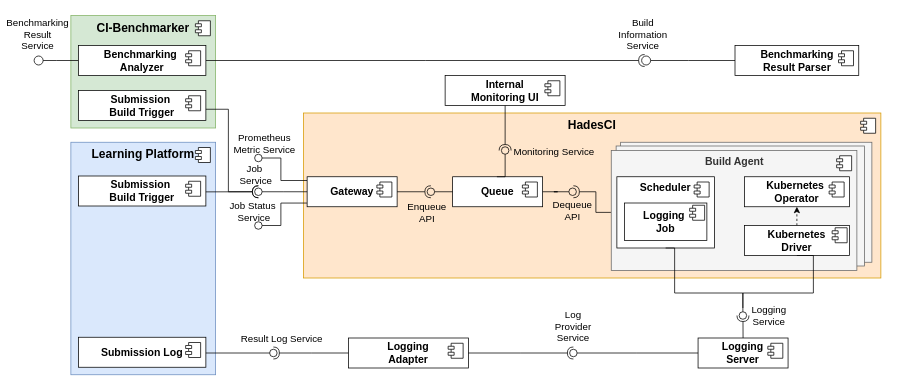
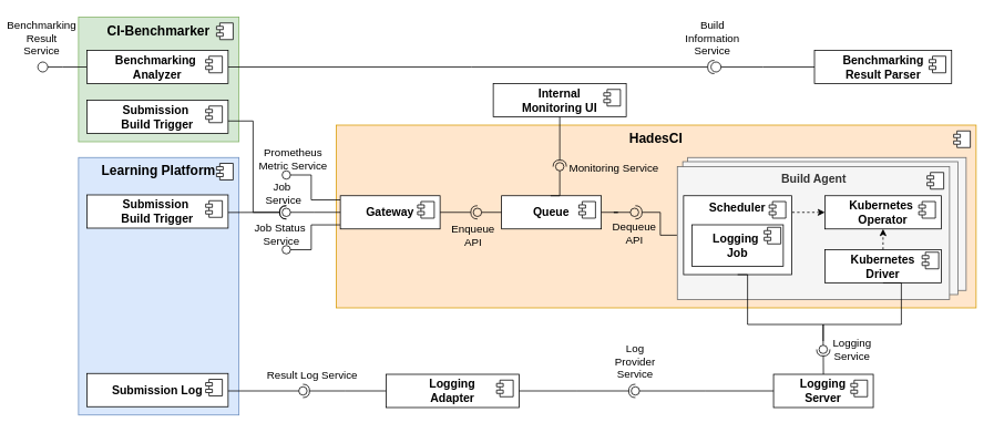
  <mxCell id="0" />
  <mxCell id="1" parent="0" />
  <mxCell id="2" value="&lt;div&gt;&lt;b&gt;HadesCI&lt;/b&gt;&lt;/div&gt;" style="html=1;dropTarget=0;whiteSpace=wrap;verticalAlign=top;fillColor=#ffe6cc;strokeColor=#d79b00;fontSize=16;" parent="1" vertex="1"><mxGeometry x="404" y="150" width="770" height="220" as="geometry" /></mxCell>
  <mxCell id="3" value="" style="shape=module;jettyWidth=8;jettyHeight=4;" parent="2" vertex="1"><mxGeometry x="1" width="20" height="20" relative="1" as="geometry"><mxPoint x="-27" y="7" as="offset" /></mxGeometry></mxCell>
  <mxCell id="4" value="" style="html=1;dropTarget=0;whiteSpace=wrap;horizontal=1;verticalAlign=top;fillColor=#f5f5f5;fontColor=#333333;strokeColor=#666666;" parent="1" vertex="1"><mxGeometry x="827" y="189" width="335" height="160" as="geometry" /></mxCell>
  <mxCell id="5" value="" style="html=1;dropTarget=0;whiteSpace=wrap;horizontal=1;verticalAlign=top;fillColor=#f5f5f5;fontColor=#333333;strokeColor=#666666;" parent="1" vertex="1"><mxGeometry x="821" y="194" width="331" height="160" as="geometry" /></mxCell>
  <mxCell id="6" value="&lt;div&gt;&lt;b&gt;Learning Platform&lt;/b&gt;&lt;/div&gt;" style="html=1;dropTarget=0;whiteSpace=wrap;verticalAlign=top;fillColor=#dae8fc;strokeColor=#6c8ebf;fontSize=16;" parent="1" vertex="1"><mxGeometry x="94" y="189" width="193" height="310" as="geometry" /></mxCell>
  <mxCell id="7" value="" style="shape=module;jettyWidth=8;jettyHeight=4;" parent="6" vertex="1"><mxGeometry x="1" width="20" height="20" relative="1" as="geometry"><mxPoint x="-27" y="7" as="offset" /></mxGeometry></mxCell>
  <mxCell id="8" value="" style="rounded=0;orthogonalLoop=1;jettySize=auto;html=1;endArrow=oval;endFill=0;sketch=0;sourcePerimeterSpacing=0;targetPerimeterSpacing=0;endSize=10;edgeStyle=orthogonalEdgeStyle;" parent="1" source="16" edge="1"><mxGeometry relative="1" as="geometry"><mxPoint x="334" y="265" as="sourcePoint" /><mxPoint x="344" y="210" as="targetPoint" /><Array as="points"><mxPoint x="374" y="240" /><mxPoint x="374" y="210" /></Array></mxGeometry></mxCell>
  <mxCell id="9" value="Prometheus&lt;div&gt;Metric Service&lt;/div&gt;" style="edgeLabel;html=1;align=center;verticalAlign=middle;resizable=0;points=[];labelBackgroundColor=none;fontSize=13;" parent="8" vertex="1" connectable="0"><mxGeometry x="0.967" y="-3" relative="1" as="geometry"><mxPoint x="5" y="-17" as="offset" /></mxGeometry></mxCell>
  <mxCell id="10" value="" style="rounded=0;orthogonalLoop=1;jettySize=auto;html=1;endArrow=oval;endFill=0;sketch=0;sourcePerimeterSpacing=0;targetPerimeterSpacing=0;endSize=10;edgeStyle=orthogonalEdgeStyle;exitX=-0.002;exitY=0.877;exitDx=0;exitDy=0;exitPerimeter=0;" parent="1" source="16" edge="1"><mxGeometry relative="1" as="geometry"><mxPoint x="324" y="260" as="sourcePoint" /><mxPoint x="344" y="300" as="targetPoint" /><Array as="points"><mxPoint x="374" y="270" /><mxPoint x="374" y="300" /></Array></mxGeometry></mxCell>
  <mxCell id="11" value="Job Status&amp;nbsp;&lt;div&gt;&lt;span style=&quot;background-color: transparent; color: light-dark(rgb(0, 0, 0), rgb(255, 255, 255));&quot;&gt;Service&lt;/span&gt;&lt;/div&gt;" style="edgeLabel;html=1;align=center;verticalAlign=middle;resizable=0;points=[];labelBackgroundColor=none;fontSize=13;" parent="10" vertex="1" connectable="0"><mxGeometry x="0.967" y="-3" relative="1" as="geometry"><mxPoint x="-8" y="-17" as="offset" /></mxGeometry></mxCell>
  <mxCell id="12" value="&lt;b style=&quot;background-color: initial;&quot;&gt;Logging&lt;/b&gt;&lt;div&gt;&lt;b style=&quot;background-color: initial;&quot;&gt;Adapter&lt;/b&gt;&lt;/div&gt;" style="html=1;dropTarget=0;whiteSpace=wrap;fontSize=14;" parent="1" vertex="1"><mxGeometry x="464" y="450" width="160" height="40" as="geometry" /></mxCell>
  <mxCell id="13" value="" style="shape=module;jettyWidth=8;jettyHeight=4;" parent="12" vertex="1"><mxGeometry x="1" width="20" height="20" relative="1" as="geometry"><mxPoint x="-27" y="7" as="offset" /></mxGeometry></mxCell>
  <mxCell id="14" value="&lt;b&gt;Build Agent&lt;/b&gt;" style="html=1;dropTarget=0;whiteSpace=wrap;horizontal=1;verticalAlign=top;fillColor=#f5f5f5;fontColor=#333333;strokeColor=#666666;fontSize=14;" parent="1" vertex="1"><mxGeometry x="814.5" y="200" width="327.5" height="160" as="geometry" /></mxCell>
  <mxCell id="15" value="" style="shape=module;jettyWidth=8;jettyHeight=4;" parent="14" vertex="1"><mxGeometry x="1" width="20" height="20" relative="1" as="geometry"><mxPoint x="-27" y="7" as="offset" /></mxGeometry></mxCell>
  <mxCell id="16" value="&lt;div&gt;&lt;b&gt;Gateway&lt;/b&gt;&lt;/div&gt;" style="html=1;dropTarget=0;whiteSpace=wrap;fontSize=14;" parent="1" vertex="1"><mxGeometry x="409" y="235" width="120" height="40" as="geometry" /></mxCell>
  <mxCell id="17" value="" style="shape=module;jettyWidth=8;jettyHeight=4;" parent="16" vertex="1"><mxGeometry x="1" width="20" height="20" relative="1" as="geometry"><mxPoint x="-27" y="7" as="offset" /></mxGeometry></mxCell>
  <mxCell id="18" value="&lt;b&gt;Queue&lt;/b&gt;" style="html=1;dropTarget=0;whiteSpace=wrap;fontSize=14;" parent="1" vertex="1"><mxGeometry x="603" y="235" width="120" height="40" as="geometry" /></mxCell>
  <mxCell id="19" value="" style="shape=module;jettyWidth=8;jettyHeight=4;" parent="18" vertex="1"><mxGeometry x="1" width="20" height="20" relative="1" as="geometry"><mxPoint x="-27" y="7" as="offset" /></mxGeometry></mxCell>
  <mxCell id="20" value="&lt;b&gt;Scheduler&lt;/b&gt;" style="html=1;dropTarget=0;whiteSpace=wrap;verticalAlign=top;fontSize=14;" parent="1" vertex="1"><mxGeometry x="822" y="235" width="130" height="95" as="geometry" /></mxCell>
  <mxCell id="21" value="" style="shape=module;jettyWidth=8;jettyHeight=4;" parent="20" vertex="1"><mxGeometry x="1" width="20" height="20" relative="1" as="geometry"><mxPoint x="-27" y="7" as="offset" /></mxGeometry></mxCell>
  <mxCell id="22" value="&lt;b&gt;Kubernetes&amp;nbsp;&lt;/b&gt;&lt;div&gt;&lt;b&gt;Operator&lt;/b&gt;&lt;/div&gt;" style="html=1;dropTarget=0;whiteSpace=wrap;fontSize=14;" parent="1" vertex="1"><mxGeometry x="992" y="235" width="140" height="40" as="geometry" /></mxCell>
  <mxCell id="23" value="" style="shape=module;jettyWidth=8;jettyHeight=4;" parent="22" vertex="1"><mxGeometry x="1" width="20" height="20" relative="1" as="geometry"><mxPoint x="-27" y="7" as="offset" /></mxGeometry></mxCell>
  <mxCell id="24" value="" style="rounded=0;orthogonalLoop=1;jettySize=auto;html=1;endArrow=halfCircle;endFill=0;endSize=6;strokeWidth=1;sketch=0;exitX=1;exitY=0.5;exitDx=0;exitDy=0;edgeStyle=orthogonalEdgeStyle;" parent="1" source="16" edge="1"><mxGeometry relative="1" as="geometry"><mxPoint x="684" y="370" as="sourcePoint" /><mxPoint x="574" y="255" as="targetPoint" /></mxGeometry></mxCell>
  <mxCell id="25" value="" style="rounded=0;orthogonalLoop=1;jettySize=auto;html=1;endArrow=oval;endFill=0;sketch=0;sourcePerimeterSpacing=0;targetPerimeterSpacing=0;endSize=10;exitX=0;exitY=0.5;exitDx=0;exitDy=0;edgeStyle=orthogonalEdgeStyle;" parent="1" source="18" edge="1"><mxGeometry relative="1" as="geometry"><mxPoint x="514" y="305" as="sourcePoint" /><mxPoint x="574" y="255" as="targetPoint" /></mxGeometry></mxCell>
  <mxCell id="26" value="" style="ellipse;whiteSpace=wrap;html=1;align=center;aspect=fixed;fillColor=none;strokeColor=none;resizable=0;perimeter=centerPerimeter;rotatable=0;allowArrows=0;points=[];outlineConnect=1;" parent="1" vertex="1"><mxGeometry x="529" y="300" width="10" height="10" as="geometry" /></mxCell>
  <mxCell id="27" value="" style="rounded=0;orthogonalLoop=1;jettySize=auto;html=1;endArrow=halfCircle;endFill=0;endSize=6;strokeWidth=1;sketch=0;exitX=0;exitY=0.5;exitDx=0;exitDy=0;edgeStyle=orthogonalEdgeStyle;" parent="1" edge="1"><mxGeometry relative="1" as="geometry"><mxPoint x="814" y="282.5" as="sourcePoint" /><mxPoint x="764" y="255" as="targetPoint" /><Array as="points"><mxPoint x="794" y="283" /><mxPoint x="794" y="255" /></Array></mxGeometry></mxCell>
  <mxCell id="28" value="" style="rounded=0;orthogonalLoop=1;jettySize=auto;html=1;endArrow=oval;endFill=0;sketch=0;sourcePerimeterSpacing=0;targetPerimeterSpacing=0;endSize=10;exitX=1;exitY=0.5;exitDx=0;exitDy=0;edgeStyle=orthogonalEdgeStyle;" parent="1" source="18" target="29" edge="1"><mxGeometry relative="1" as="geometry"><mxPoint x="744" y="255" as="sourcePoint" /></mxGeometry></mxCell>
  <mxCell id="29" value="" style="ellipse;whiteSpace=wrap;html=1;align=center;aspect=fixed;fillColor=none;strokeColor=none;resizable=0;perimeter=centerPerimeter;rotatable=0;allowArrows=0;points=[];outlineConnect=1;" parent="1" vertex="1"><mxGeometry x="758" y="250" width="10" height="10" as="geometry" /></mxCell>
+ <mxCell id="30" value="" style="endArrow=none;dashed=1;endFill=0;endSize=12;html=1;rounded=0;exitX=0;exitY=0.5;exitDx=0;exitDy=0;edgeStyle=orthogonalEdgeStyle;startArrow=classic;startFill=1;" parent="1" source="22" target="20" edge="1"><mxGeometry width="160" relative="1" as="geometry"><mxPoint x="892" y="270" as="sourcePoint" /><mxPoint x="732" y="270" as="targetPoint" /><Array as="points"><mxPoint x="962" y="255" /><mxPoint x="962" y="255" /></Array></mxGeometry></mxCell>
  <mxCell id="31" value="Enqueue API" style="text;html=1;align=center;verticalAlign=middle;whiteSpace=wrap;rounded=0;fontSize=13;" parent="1" vertex="1"><mxGeometry x="539" y="267.5" width="60" height="30" as="geometry" /></mxCell>
  <mxCell id="32" value="Dequeue API" style="text;html=1;align=center;verticalAlign=middle;whiteSpace=wrap;rounded=0;fontSize=13;" parent="1" vertex="1"><mxGeometry x="733" y="265" width="60" height="30" as="geometry" /></mxCell>
  <mxCell id="33" value="" style="rounded=0;orthogonalLoop=1;jettySize=auto;html=1;endArrow=oval;endFill=0;sketch=0;sourcePerimeterSpacing=0;targetPerimeterSpacing=0;endSize=10;edgeStyle=orthogonalEdgeStyle;" parent="1" source="16" edge="1"><mxGeometry relative="1" as="geometry"><mxPoint x="724" y="335" as="sourcePoint" /><mxPoint x="344" y="255" as="targetPoint" /><Array as="points" /></mxGeometry></mxCell>
  <mxCell id="34" value="" style="ellipse;whiteSpace=wrap;html=1;align=center;aspect=fixed;fillColor=none;strokeColor=none;resizable=0;perimeter=centerPerimeter;rotatable=0;allowArrows=0;points=[];outlineConnect=1;" parent="1" vertex="1"><mxGeometry x="739" y="330" width="10" height="10" as="geometry" /></mxCell>
  <mxCell id="35" value="Job&amp;nbsp;&lt;div&gt;Service&lt;/div&gt;" style="text;html=1;align=center;verticalAlign=middle;whiteSpace=wrap;rounded=0;fontSize=13;" parent="1" vertex="1"><mxGeometry x="306" y="225" width="70" height="14" as="geometry" /></mxCell>
  <mxCell id="36" value="&lt;div&gt;&lt;b style=&quot;background-color: initial;&quot;&gt;Logging&lt;/b&gt;&lt;/div&gt;&lt;div&gt;&lt;b style=&quot;background-color: initial;&quot;&gt;Server&lt;/b&gt;&lt;/div&gt;" style="html=1;dropTarget=0;whiteSpace=wrap;fontSize=14;" parent="1" vertex="1"><mxGeometry x="930.25" y="450" width="120" height="40" as="geometry" /></mxCell>
  <mxCell id="37" value="" style="shape=module;jettyWidth=8;jettyHeight=4;" parent="36" vertex="1"><mxGeometry x="1" width="20" height="20" relative="1" as="geometry"><mxPoint x="-27" y="7" as="offset" /></mxGeometry></mxCell>
  <mxCell id="38" style="edgeStyle=orthogonalEdgeStyle;rounded=0;orthogonalLoop=1;jettySize=auto;html=1;dashed=1;" parent="1" source="39" target="22" edge="1"><mxGeometry relative="1" as="geometry"><Array as="points"><mxPoint x="1092" y="320" /></Array></mxGeometry></mxCell>
  <mxCell id="39" value="&lt;div&gt;&lt;b&gt;Kubernetes&lt;/b&gt;&lt;/div&gt;&lt;div&gt;&lt;b style=&quot;background-color: transparent; color: light-dark(rgb(0, 0, 0), rgb(255, 255, 255));&quot;&gt;Driver&lt;/b&gt;&lt;/div&gt;" style="html=1;dropTarget=0;whiteSpace=wrap;fontSize=14;" parent="1" vertex="1"><mxGeometry x="992" y="300" width="140" height="40" as="geometry" /></mxCell>
  <mxCell id="40" value="" style="shape=module;jettyWidth=8;jettyHeight=4;" parent="39" vertex="1"><mxGeometry x="1" width="20" height="20" relative="1" as="geometry"><mxPoint x="-23" y="3" as="offset" /></mxGeometry></mxCell>
  <mxCell id="41" value="" style="ellipse;whiteSpace=wrap;html=1;align=center;aspect=fixed;fillColor=none;strokeColor=none;resizable=0;perimeter=centerPerimeter;rotatable=0;allowArrows=0;points=[];outlineConnect=1;" parent="1" vertex="1"><mxGeometry x="1004" y="410" width="10" height="10" as="geometry" /></mxCell>
  <mxCell id="42" value="&lt;b&gt;Internal&lt;/b&gt;&lt;div&gt;&lt;b&gt;Monitoring UI&lt;/b&gt;&lt;/div&gt;" style="html=1;dropTarget=0;whiteSpace=wrap;fontSize=14;" parent="1" vertex="1"><mxGeometry x="593" y="100" width="160" height="40" as="geometry" /></mxCell>
  <mxCell id="43" value="" style="shape=module;jettyWidth=8;jettyHeight=4;" parent="42" vertex="1"><mxGeometry x="1" width="20" height="20" relative="1" as="geometry"><mxPoint x="-27" y="7" as="offset" /></mxGeometry></mxCell>
  <mxCell id="44" value="" style="rounded=0;orthogonalLoop=1;jettySize=auto;html=1;endArrow=halfCircle;endFill=0;endSize=6;strokeWidth=1;sketch=0;edgeStyle=orthogonalEdgeStyle;" parent="1" edge="1"><mxGeometry relative="1" as="geometry"><mxPoint x="673" y="140" as="sourcePoint" /><mxPoint x="673" y="200" as="targetPoint" /></mxGeometry></mxCell>
  <mxCell id="45" value="" style="rounded=0;orthogonalLoop=1;jettySize=auto;html=1;endArrow=oval;endFill=0;sketch=0;sourcePerimeterSpacing=0;targetPerimeterSpacing=0;endSize=10;edgeStyle=orthogonalEdgeStyle;fontStyle=4" parent="1" edge="1"><mxGeometry relative="1" as="geometry"><mxPoint x="662" y="235" as="sourcePoint" /><mxPoint x="673" y="200" as="targetPoint" /></mxGeometry></mxCell>
  <mxCell id="46" value="Monitoring Service" style="edgeLabel;html=1;align=center;verticalAlign=middle;resizable=0;points=[];labelBackgroundColor=none;fontSize=13;" parent="45" vertex="1" connectable="0"><mxGeometry x="0.627" relative="1" as="geometry"><mxPoint x="64" y="-8" as="offset" /></mxGeometry></mxCell>
  <mxCell id="47" value="" style="rounded=0;orthogonalLoop=1;jettySize=auto;html=1;endArrow=halfCircle;endFill=0;endSize=6;strokeWidth=1;sketch=0;exitX=1;exitY=0.5;exitDx=0;exitDy=0;edgeStyle=orthogonalEdgeStyle;" parent="1" source="12" edge="1"><mxGeometry relative="1" as="geometry"><mxPoint x="694" y="470" as="sourcePoint" /><mxPoint x="764" y="470" as="targetPoint" /></mxGeometry></mxCell>
  <mxCell id="48" value="" style="rounded=0;orthogonalLoop=1;jettySize=auto;html=1;endArrow=oval;endFill=0;sketch=0;sourcePerimeterSpacing=0;targetPerimeterSpacing=0;endSize=10;edgeStyle=orthogonalEdgeStyle;" parent="1" source="36" edge="1"><mxGeometry relative="1" as="geometry"><mxPoint x="814" y="470" as="sourcePoint" /><mxPoint x="764" y="470" as="targetPoint" /></mxGeometry></mxCell>
  <mxCell id="49" value="Log Provider Service" style="text;html=1;align=center;verticalAlign=middle;whiteSpace=wrap;rounded=0;fontSize=13;" parent="1" vertex="1"><mxGeometry x="734" y="420" width="60" height="30" as="geometry" /></mxCell>
  <mxCell id="50" value="&lt;div&gt;&lt;b&gt;Submission Log&lt;/b&gt;&lt;/div&gt;" style="html=1;dropTarget=0;whiteSpace=wrap;fontSize=14;" parent="1" vertex="1"><mxGeometry x="104" y="449" width="170" height="40" as="geometry" /></mxCell>
  <mxCell id="51" value="" style="shape=module;jettyWidth=8;jettyHeight=4;" parent="50" vertex="1"><mxGeometry x="1" width="20" height="20" relative="1" as="geometry"><mxPoint x="-27" y="7" as="offset" /></mxGeometry></mxCell>
  <mxCell id="52" value="" style="rounded=0;orthogonalLoop=1;jettySize=auto;html=1;endArrow=halfCircle;endFill=0;endSize=6;strokeWidth=1;sketch=0;edgeStyle=orthogonalEdgeStyle;" parent="1" source="12" edge="1"><mxGeometry relative="1" as="geometry"><mxPoint x="149" y="380" as="sourcePoint" /><mxPoint x="364" y="470" as="targetPoint" /></mxGeometry></mxCell>
  <mxCell id="53" value="" style="rounded=0;orthogonalLoop=1;jettySize=auto;html=1;endArrow=oval;endFill=0;sketch=0;sourcePerimeterSpacing=0;targetPerimeterSpacing=0;endSize=10;edgeStyle=orthogonalEdgeStyle;" parent="1" source="50" target="55" edge="1"><mxGeometry relative="1" as="geometry"><mxPoint x="149" y="490" as="sourcePoint" /><Array as="points"><mxPoint x="169" y="470" /></Array></mxGeometry></mxCell>
  <mxCell id="54" value="Result Log Service" style="edgeLabel;html=1;align=center;verticalAlign=middle;resizable=0;points=[];labelBackgroundColor=none;fontSize=13;" parent="53" vertex="1" connectable="0"><mxGeometry x="0.625" y="1" relative="1" as="geometry"><mxPoint x="27" y="-19" as="offset" /></mxGeometry></mxCell>
  <mxCell id="55" value="" style="ellipse;whiteSpace=wrap;html=1;align=center;aspect=fixed;fillColor=none;strokeColor=none;resizable=0;perimeter=centerPerimeter;rotatable=0;allowArrows=0;points=[];outlineConnect=1;" parent="1" vertex="1"><mxGeometry x="359" y="465" width="10" height="10" as="geometry" /></mxCell>
  <mxCell id="56" value="&lt;b&gt;Submission&amp;nbsp;&lt;/b&gt;&lt;div&gt;&lt;b&gt;Build Trigger&lt;/b&gt;&lt;/div&gt;" style="html=1;dropTarget=0;whiteSpace=wrap;fontSize=14;" parent="1" vertex="1"><mxGeometry x="104" y="234" width="170" height="40" as="geometry" /></mxCell>
  <mxCell id="57" value="" style="shape=module;jettyWidth=8;jettyHeight=4;" parent="56" vertex="1"><mxGeometry x="1" width="20" height="20" relative="1" as="geometry"><mxPoint x="-27" y="7" as="offset" /></mxGeometry></mxCell>
  <mxCell id="58" value="" style="rounded=0;orthogonalLoop=1;jettySize=auto;html=1;endArrow=halfCircle;endFill=0;endSize=6;strokeWidth=1;sketch=0;edgeStyle=orthogonalEdgeStyle;exitX=1;exitY=0.529;exitDx=0;exitDy=0;exitPerimeter=0;" parent="1" source="56" edge="1"><mxGeometry relative="1" as="geometry"><mxPoint x="104" y="255.032" as="sourcePoint" /><Array as="points"><mxPoint x="274" y="255" /></Array><mxPoint x="344" y="255" as="targetPoint" /></mxGeometry></mxCell>
  <mxCell id="59" value="&lt;b&gt;Logging&amp;nbsp;&lt;/b&gt;&lt;div&gt;&lt;div&gt;&lt;b&gt;Job&lt;/b&gt;&lt;/div&gt;&lt;/div&gt;" style="html=1;dropTarget=0;whiteSpace=wrap;fontSize=14;" parent="1" vertex="1"><mxGeometry x="832" y="270" width="110" height="50" as="geometry" /></mxCell>
  <mxCell id="60" value="" style="shape=module;jettyWidth=8;jettyHeight=4;" parent="59" vertex="1"><mxGeometry x="1" width="20" height="20" relative="1" as="geometry"><mxPoint x="-23" y="3" as="offset" /></mxGeometry></mxCell>
  <mxCell id="61" value="" style="rounded=0;orthogonalLoop=1;jettySize=auto;html=1;endArrow=halfCircle;endFill=0;endSize=6;strokeWidth=1;sketch=0;exitX=0.5;exitY=0;exitDx=0;exitDy=0;edgeStyle=orthogonalEdgeStyle;" parent="1" source="36" edge="1"><mxGeometry relative="1" as="geometry"><mxPoint x="986.38" y="450" as="sourcePoint" /><mxPoint x="990.13" y="420" as="targetPoint" /><Array as="points"><mxPoint x="990" y="450" /></Array></mxGeometry></mxCell>
  <mxCell id="62" value="" style="rounded=0;orthogonalLoop=1;jettySize=auto;html=1;endArrow=oval;endFill=0;sketch=0;sourcePerimeterSpacing=0;targetPerimeterSpacing=0;endSize=10;edgeStyle=orthogonalEdgeStyle;exitX=0.5;exitY=1;exitDx=0;exitDy=0;" parent="1" source="20" edge="1"><mxGeometry relative="1" as="geometry"><mxPoint x="905" y="330" as="sourcePoint" /><mxPoint x="990" y="420" as="targetPoint" /><Array as="points"><mxPoint x="899" y="390" /><mxPoint x="990" y="390" /></Array></mxGeometry></mxCell>
  <mxCell id="63" value="" style="rounded=0;orthogonalLoop=1;jettySize=auto;html=1;endArrow=none;endFill=0;sketch=0;sourcePerimeterSpacing=0;targetPerimeterSpacing=0;endSize=10;edgeStyle=orthogonalEdgeStyle;exitX=0.5;exitY=1;exitDx=0;exitDy=0;" parent="1" source="39" edge="1"><mxGeometry relative="1" as="geometry"><mxPoint x="1080" y="340" as="sourcePoint" /><mxPoint x="990" y="410" as="targetPoint" /><Array as="points"><mxPoint x="1084" y="390" /><mxPoint x="990" y="390" /></Array></mxGeometry></mxCell>
  <mxCell id="64" value="Logging Service" style="text;html=1;align=center;verticalAlign=middle;whiteSpace=wrap;rounded=0;fontSize=13;" parent="1" vertex="1"><mxGeometry x="995" y="405" width="60" height="30" as="geometry" /></mxCell>
  <mxCell id="65" value="&lt;div&gt;&lt;b&gt;CI-Benchmarker&lt;/b&gt;&lt;/div&gt;" style="html=1;dropTarget=0;whiteSpace=wrap;verticalAlign=top;fillColor=#d5e8d4;strokeColor=#82b366;fontSize=16;" parent="1" vertex="1"><mxGeometry x="94" y="20" width="193" height="150" as="geometry" /></mxCell>
  <mxCell id="66" value="" style="shape=module;jettyWidth=8;jettyHeight=4;" parent="65" vertex="1"><mxGeometry x="1" width="20" height="20" relative="1" as="geometry"><mxPoint x="-27" y="7" as="offset" /></mxGeometry></mxCell>
  <mxCell id="67" style="edgeStyle=orthogonalEdgeStyle;rounded=0;orthogonalLoop=1;jettySize=auto;html=1;endArrow=halfCircle;endFill=0;" parent="1" edge="1"><mxGeometry relative="1" as="geometry"><mxPoint x="344" y="255" as="targetPoint" /><mxPoint x="214" y="145" as="sourcePoint" /><Array as="points"><mxPoint x="304" y="145" /><mxPoint x="304" y="255" /></Array></mxGeometry></mxCell>
  <mxCell id="68" value="&lt;b&gt;Submission&amp;nbsp;&lt;/b&gt;&lt;div&gt;&lt;b&gt;Build Trigger&lt;/b&gt;&lt;/div&gt;" style="html=1;dropTarget=0;whiteSpace=wrap;fontSize=14;" parent="1" vertex="1"><mxGeometry x="104" y="120" width="170" height="40" as="geometry" /></mxCell>
  <mxCell id="69" value="" style="shape=module;jettyWidth=8;jettyHeight=4;" parent="68" vertex="1"><mxGeometry x="1" width="20" height="20" relative="1" as="geometry"><mxPoint x="-27" y="7" as="offset" /></mxGeometry></mxCell>
  <mxCell id="70" style="edgeStyle=orthogonalEdgeStyle;rounded=0;orthogonalLoop=1;jettySize=auto;html=1;endArrow=halfCircle;endFill=0;" parent="1" source="72" edge="1"><mxGeometry relative="1" as="geometry"><mxPoint x="859" y="80" as="targetPoint" /></mxGeometry></mxCell>
  <mxCell id="71" style="edgeStyle=orthogonalEdgeStyle;rounded=0;orthogonalLoop=1;jettySize=auto;html=1;endArrow=circle;endFill=0;endSize=5;" parent="1" source="72" edge="1"><mxGeometry relative="1" as="geometry"><mxPoint x="44" y="80" as="targetPoint" /></mxGeometry></mxCell>
  <mxCell id="72" value="&lt;b&gt;Benchmarking&amp;nbsp;&lt;/b&gt;&lt;div&gt;&lt;b&gt;Analyzer&lt;/b&gt;&lt;/div&gt;" style="html=1;dropTarget=0;whiteSpace=wrap;fontSize=14;" parent="1" vertex="1"><mxGeometry x="104" y="60" width="170" height="40" as="geometry" /></mxCell>
  <mxCell id="73" value="" style="shape=module;jettyWidth=8;jettyHeight=4;" parent="72" vertex="1"><mxGeometry x="1" width="20" height="20" relative="1" as="geometry"><mxPoint x="-27" y="7" as="offset" /></mxGeometry></mxCell>
  <mxCell id="74" style="edgeStyle=orthogonalEdgeStyle;rounded=0;orthogonalLoop=1;jettySize=auto;html=1;endArrow=circle;endFill=0;endSize=5;" parent="1" source="75" edge="1"><mxGeometry relative="1" as="geometry"><mxPoint x="854" y="80" as="targetPoint" /></mxGeometry></mxCell>
  <mxCell id="75" value="&lt;b&gt;Benchmarking&lt;/b&gt;&lt;div&gt;&lt;b&gt;Result P&lt;/b&gt;&lt;b style=&quot;background-color: transparent; color: light-dark(rgb(0, 0, 0), rgb(255, 255, 255));&quot;&gt;arser&lt;/b&gt;&lt;/div&gt;" style="html=1;dropTarget=0;whiteSpace=wrap;fontSize=14;" parent="1" vertex="1"><mxGeometry x="979.5" y="60" width="165" height="40" as="geometry" /></mxCell>
  <mxCell id="76" value="" style="shape=module;jettyWidth=8;jettyHeight=4;" parent="75" vertex="1"><mxGeometry x="1" width="20" height="20" relative="1" as="geometry"><mxPoint x="-27" y="7" as="offset" /></mxGeometry></mxCell>
  <mxCell id="77" value="Build Information Service" style="text;html=1;align=center;verticalAlign=middle;whiteSpace=wrap;rounded=0;fontSize=13;" parent="1" vertex="1"><mxGeometry x="826.5" y="30" width="60" height="30" as="geometry" /></mxCell>
  <mxCell id="78" value="Benchmarking&lt;div&gt;Result&lt;/div&gt;&lt;div&gt;Service&lt;/div&gt;" style="text;html=1;align=center;verticalAlign=middle;whiteSpace=wrap;rounded=0;fontSize=13;" parent="1" vertex="1"><mxGeometry x="20" y="30" width="60" height="30" as="geometry" /></mxCell>
